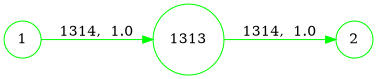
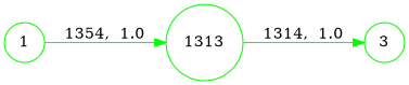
  digraph {
    rankdir=LR
    node [color=green shape=circle]
    edge [color=green penwidth=1.0]
    1313
    1
-   2
+   2 [label=3]
    subgraph sub_1 {
      rank=same
      1313
    }
    subgraph sub_2 {
      rank=same
      1
    }
    subgraph sub_3 {
      rank=same
      2
    }
    1313 -> 2 [label="1314,  1.0"]
-   1 -> 1313 [label="1314,  1.0"]
+   1 -> 1313 [label="1354,  1.0"]
  }
